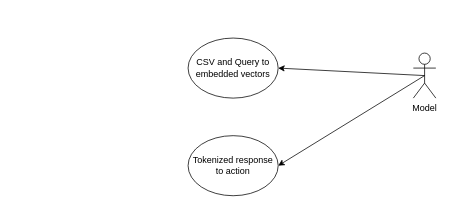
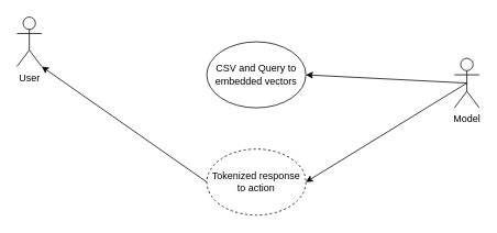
  <mxCell id="0" />
  <mxCell id="1" parent="0" />
+ <mxCell id="2" value="User" style="shape=umlActor;verticalLabelPosition=bottom;verticalAlign=top;html=1;outlineConnect=0;" vertex="1" parent="1"><mxGeometry x="20" y="20" width="30" height="60" as="geometry" /></mxCell>
  <mxCell id="3" value="Model" style="shape=umlActor;verticalLabelPosition=bottom;verticalAlign=top;html=1;outlineConnect=0;" vertex="1" parent="1"><mxGeometry x="550" y="70" width="30" height="60" as="geometry" /></mxCell>
  <mxCell id="4" value="CSV and Query to embedded vectors" style="ellipse;whiteSpace=wrap;html=1;" vertex="1" parent="1"><mxGeometry x="250" y="50" width="120" height="80" as="geometry" /></mxCell>
  <mxCell id="5" value="" style="endArrow=classic;html=1;rounded=0;exitX=0.5;exitY=0.5;exitDx=0;exitDy=0;exitPerimeter=0;entryX=1;entryY=0.5;entryDx=0;entryDy=0;" edge="1" parent="1" source="3" target="4"><mxGeometry width="50" height="50" relative="1" as="geometry"><mxPoint x="240" y="20" as="sourcePoint" /><mxPoint x="290" y="-30" as="targetPoint" /></mxGeometry></mxCell>
- <mxCell id="6" value="Tokenized response to action" style="ellipse;whiteSpace=wrap;html=1;" vertex="1" parent="1"><mxGeometry x="250" y="180" width="120" height="80" as="geometry" /></mxCell>
+ <mxCell id="6" value="Tokenized response to action" style="ellipse;whiteSpace=wrap;html=1;dashed=1;" vertex="1" parent="1"><mxGeometry x="250" y="180" width="120" height="80" as="geometry" /></mxCell>
  <mxCell id="7" value="" style="endArrow=classic;html=1;rounded=0;exitX=0.5;exitY=0.5;exitDx=0;exitDy=0;exitPerimeter=0;entryX=1;entryY=0.5;entryDx=0;entryDy=0;" edge="1" parent="1" source="3" target="6"><mxGeometry width="50" height="50" relative="1" as="geometry"><mxPoint x="240" y="120" as="sourcePoint" /><mxPoint x="290" y="70" as="targetPoint" /></mxGeometry></mxCell>
+ <mxCell id="8" value="" style="endArrow=classic;html=1;rounded=0;exitX=0;exitY=0.5;exitDx=0;exitDy=0;entryX=1;entryY=1;entryDx=0;entryDy=0;entryPerimeter=0;" edge="1" parent="1" source="6" target="2"><mxGeometry width="50" height="50" relative="1" as="geometry"><mxPoint x="240" y="120" as="sourcePoint" /><mxPoint x="290" y="70" as="targetPoint" /></mxGeometry></mxCell>
